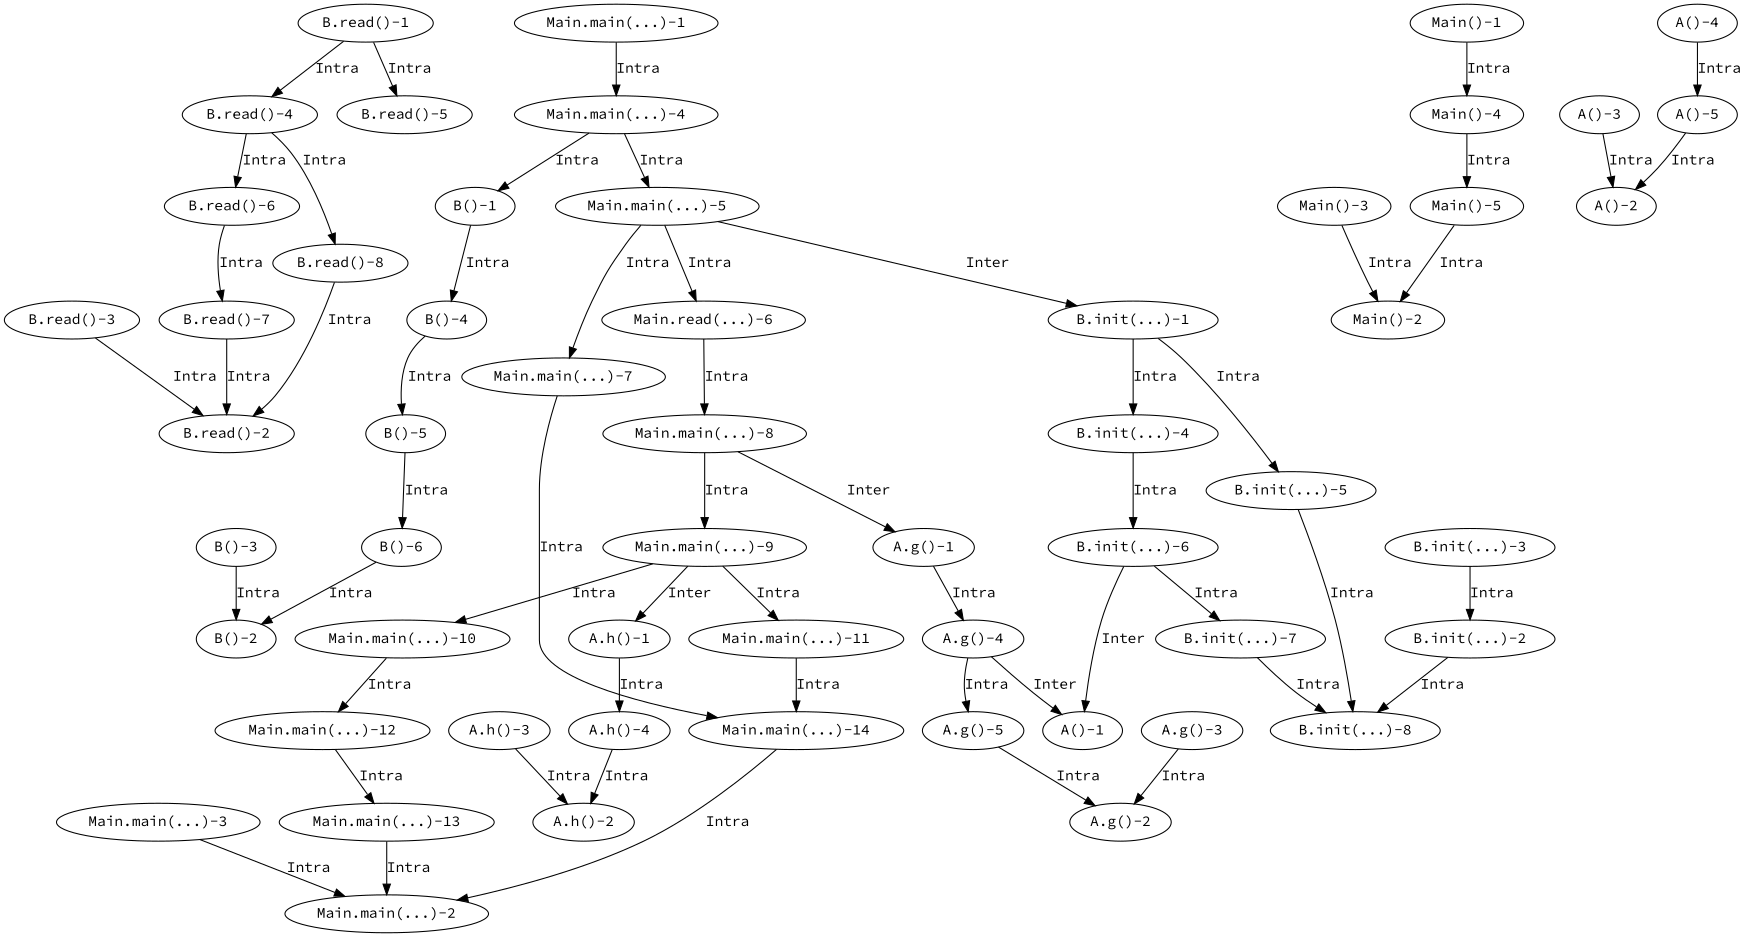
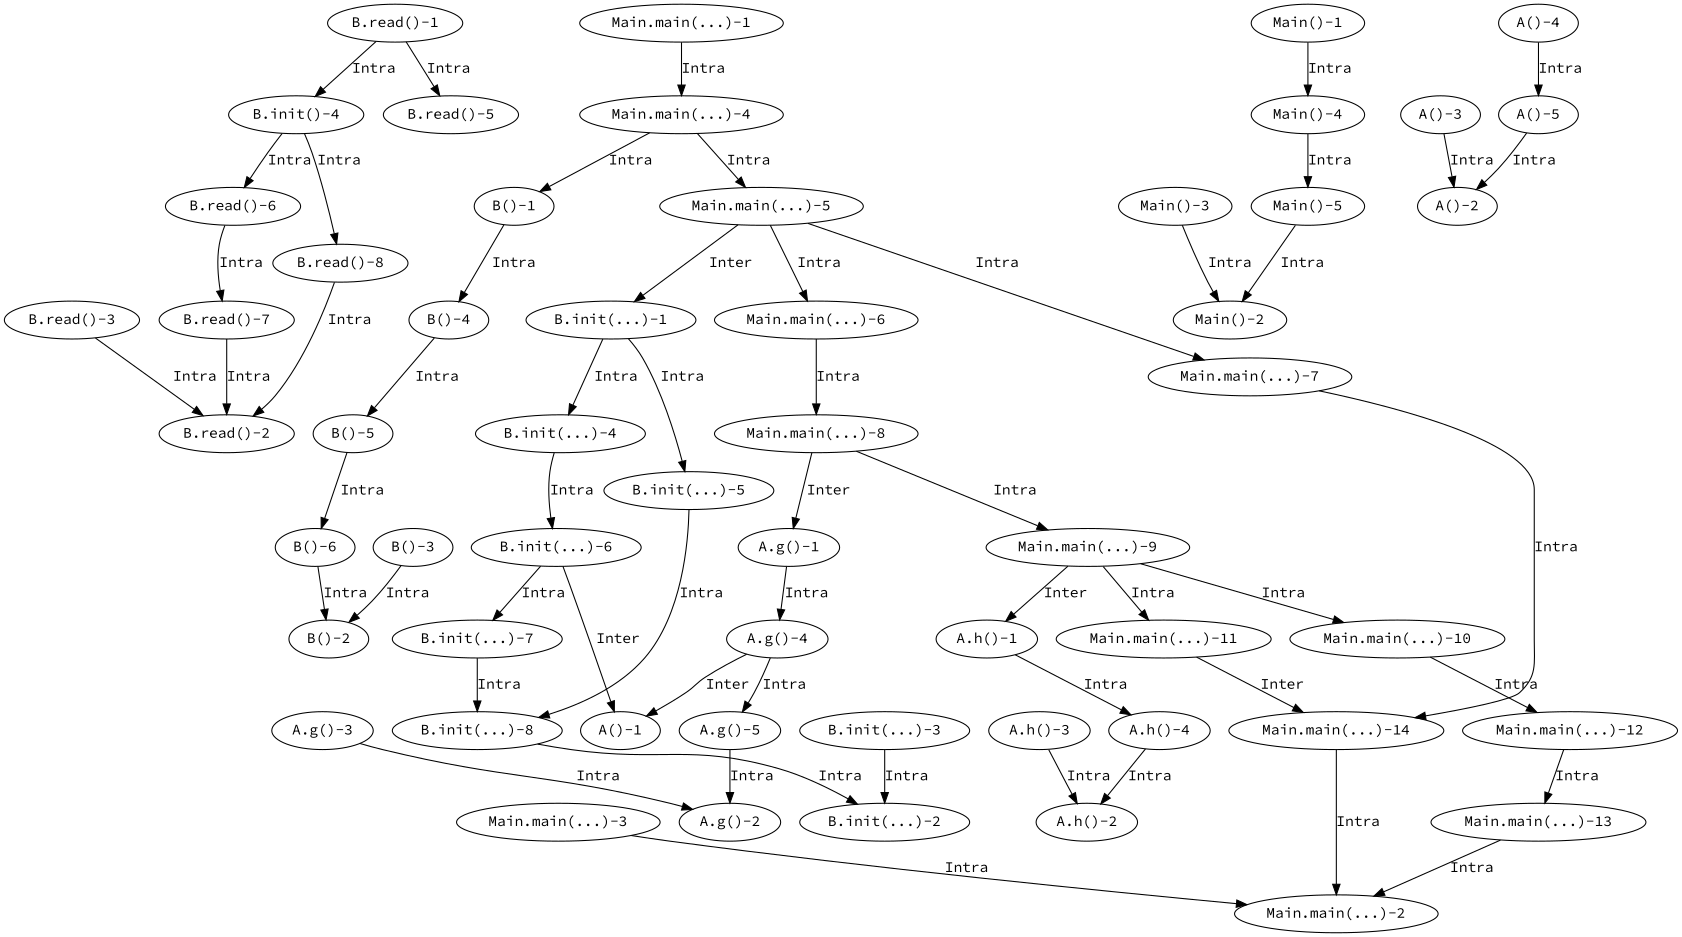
  digraph {
    fontname="Source Code Pro"
    node [fontname="Source Code Pro"]
    edge [fontname="Source Code Pro"]
-   "B.read()-4"
+   "B.read()-4" [label="B.init()-4"]
    "B.read()-6"
    "B.read()-8"
    "B.read()-7"
    "Main.main(...)-4"
    "B()-1"
    "Main.main(...)-5"
    "B()-4"
    "Main.main(...)-7"
-   "Main.main(...)-6" [label="Main.read(...)-6"]
+   "Main.main(...)-6"
    "B.init(...)-1"
    "B.read()-1"
    "B.read()-5"
    "B.read()-2"
    "Main.main(...)-3"
    "Main.main(...)-2"
    "Main()-3"
    "Main()-2"
    "B.init(...)-3"
    "B.init(...)-2"
    "A()-5"
    "A()-2"
    "A.g()-1"
    "A.g()-4"
    "A()-1"
    "A.g()-5"
    "A()-4"
    "B.init(...)-6"
    "B.init(...)-7"
    "B.init(...)-8"
    "Main.main(...)-14"
    "Main.main(...)-8"
    "Main.main(...)-9"
    "Main.main(...)-11"
    "A.h()-1"
    "Main.main(...)-10"
    "B.init(...)-5"
    "B()-5"
    "Main.main(...)-1"
    "A.h()-3"
    "A.h()-2"
    "Main()-1"
    "Main()-4"
    "Main()-5"
    "Main.main(...)-12"
    "Main.main(...)-13"
    "A.h()-4"
    "B()-6"
    "B()-2"
    "A.g()-2"
    "B.init(...)-4"
    "B.read()-3"
    "B()-3"
    "A.g()-3"
    "A()-3"
    "B.read()-4" -> "B.read()-6" [label=Intra]
    "B.read()-4" -> "B.read()-8" [label=Intra]
    "B.read()-6" -> "B.read()-7" [label=Intra]
    "B.read()-8" -> "B.read()-2" [label=Intra]
    "B.read()-7" -> "B.read()-2" [label=Intra]
    "Main.main(...)-4" -> "B()-1" [label=Intra]
    "Main.main(...)-4" -> "Main.main(...)-5" [label=Intra]
    "B()-1" -> "B()-4" [label=Intra]
    "Main.main(...)-5" -> "Main.main(...)-7" [label=Intra]
    "Main.main(...)-5" -> "Main.main(...)-6" [label=Intra]
    "Main.main(...)-5" -> "B.init(...)-1" [label=Inter]
    "B()-4" -> "B()-5" [label=Intra]
    "Main.main(...)-7" -> "Main.main(...)-14" [label=Intra]
    "Main.main(...)-6" -> "Main.main(...)-8" [label=Intra]
    "B.init(...)-1" -> "B.init(...)-5" [label=Intra]
    "B.init(...)-1" -> "B.init(...)-4" [label=Intra]
    "B.read()-1" -> "B.read()-4" [label=Intra]
    "B.read()-1" -> "B.read()-5" [label=Intra]
    "Main.main(...)-3" -> "Main.main(...)-2" [label=Intra]
    "Main()-3" -> "Main()-2" [label=Intra]
    "B.init(...)-3" -> "B.init(...)-2" [label=Intra]
    "A()-5" -> "A()-2" [label=Intra]
    "A.g()-1" -> "A.g()-4" [label=Intra]
    "A.g()-4" -> "A()-1" [label=Inter]
    "A.g()-4" -> "A.g()-5" [label=Intra]
    "A.g()-5" -> "A.g()-2" [label=Intra]
    "A()-4" -> "A()-5" [label=Intra]
    "B.init(...)-6" -> "A()-1" [label=Inter]
    "B.init(...)-6" -> "B.init(...)-7" [label=Intra]
    "B.init(...)-7" -> "B.init(...)-8" [label=Intra]
-   "B.init(...)-2" -> "B.init(...)-8" [label=Intra]
+   "B.init(...)-8" -> "B.init(...)-2" [label=Intra]
    "Main.main(...)-14" -> "Main.main(...)-2" [label=Intra]
    "Main.main(...)-8" -> "A.g()-1" [label=Inter]
    "Main.main(...)-8" -> "Main.main(...)-9" [label=Intra]
    "Main.main(...)-9" -> "Main.main(...)-11" [label=Intra]
    "Main.main(...)-9" -> "A.h()-1" [label=Inter]
    "Main.main(...)-9" -> "Main.main(...)-10" [label=Intra]
-   "Main.main(...)-11" -> "Main.main(...)-14" [label=Intra]
+   "Main.main(...)-11" -> "Main.main(...)-14" [label=Inter]
    "A.h()-1" -> "A.h()-4" [label=Intra]
    "Main.main(...)-10" -> "Main.main(...)-12" [label=Intra]
    "B.init(...)-5" -> "B.init(...)-8" [label=Intra]
    "B()-5" -> "B()-6" [label=Intra]
    "Main.main(...)-1" -> "Main.main(...)-4" [label=Intra]
    "A.h()-3" -> "A.h()-2" [label=Intra]
    "Main()-1" -> "Main()-4" [label=Intra]
    "Main()-4" -> "Main()-5" [label=Intra]
    "Main()-5" -> "Main()-2" [label=Intra]
    "Main.main(...)-12" -> "Main.main(...)-13" [label=Intra]
    "Main.main(...)-13" -> "Main.main(...)-2" [label=Intra]
    "A.h()-4" -> "A.h()-2" [label=Intra]
    "B()-6" -> "B()-2" [label=Intra]
    "B.init(...)-4" -> "B.init(...)-6" [label=Intra]
    "B.read()-3" -> "B.read()-2" [label=Intra]
    "B()-3" -> "B()-2" [label=Intra]
    "A.g()-3" -> "A.g()-2" [label=Intra]
    "A()-3" -> "A()-2" [label=Intra]
  }
